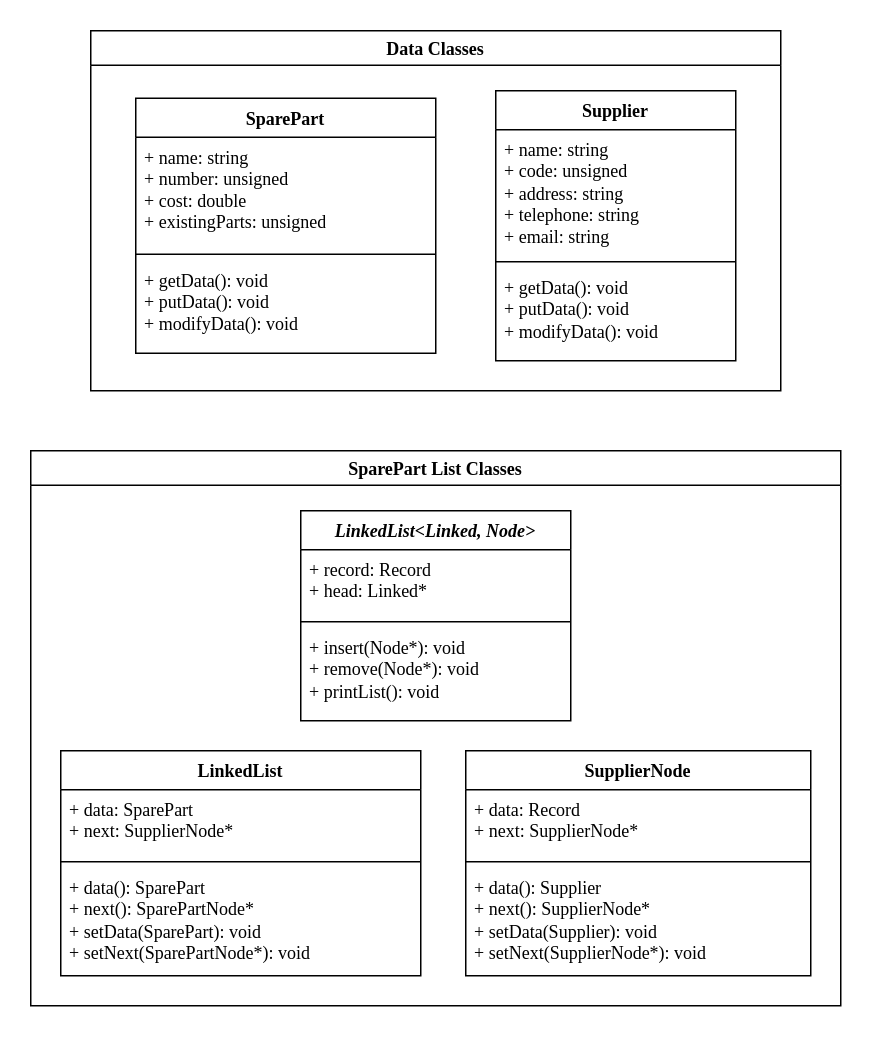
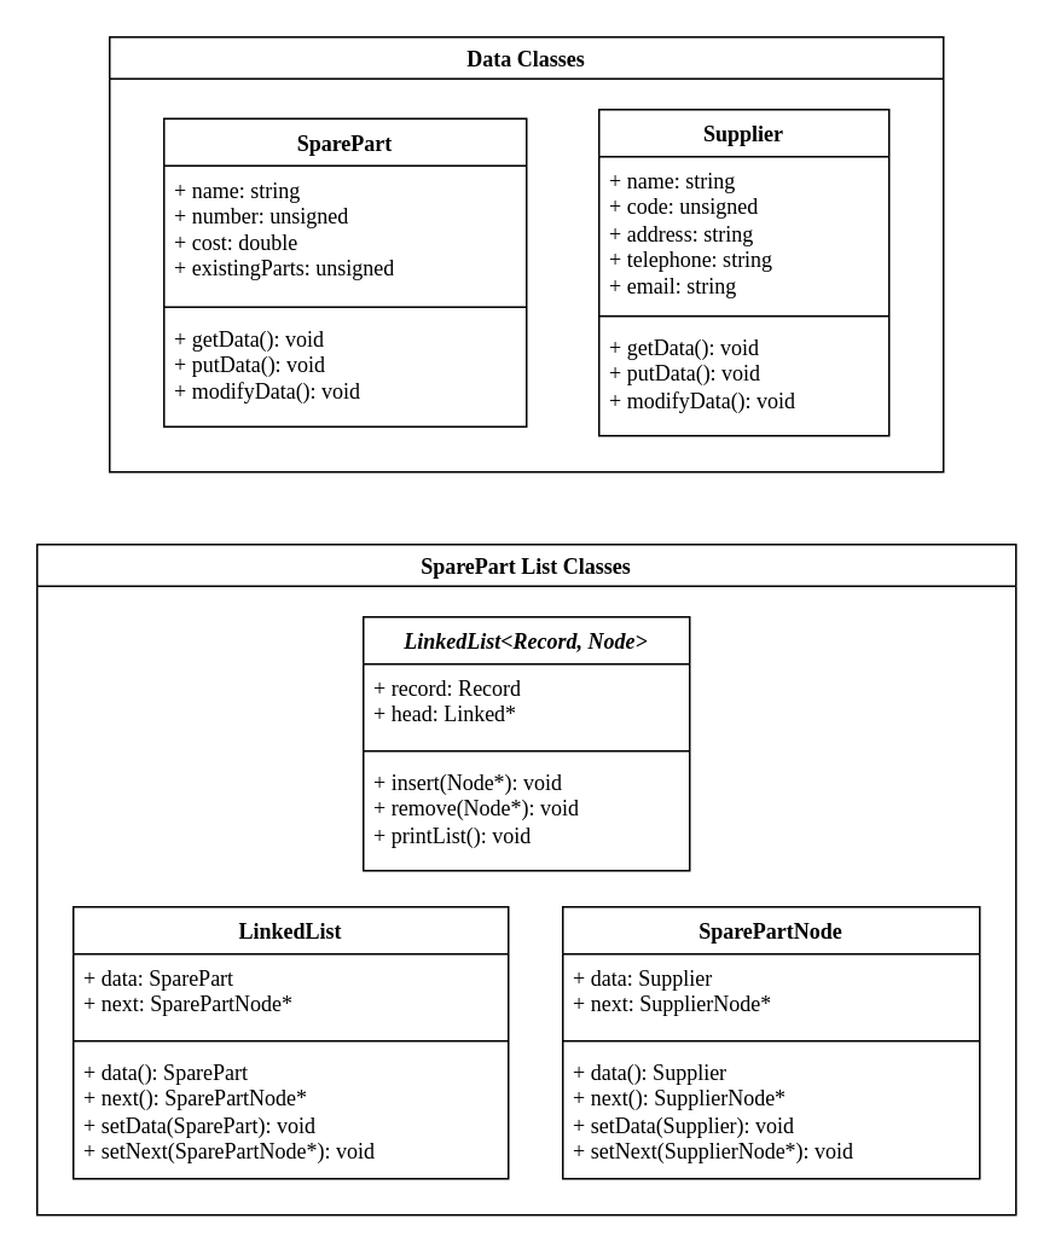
  <mxCell id="0" />
  <mxCell id="1" parent="0" />
  <mxCell id="2" value="Data Classes" style="swimlane;fontFamily=JetBrains Mono;fontSource=https%3A%2F%2Ffonts.googleapis.com%2Fcss%3Ffamily%3DJetBrains%2BMono;" vertex="1" parent="1"><mxGeometry x="60" y="20" width="460" height="240" as="geometry" /></mxCell>
  <mxCell id="3" value="Supplier" style="swimlane;fontStyle=1;align=center;verticalAlign=top;childLayout=stackLayout;horizontal=1;startSize=26;horizontalStack=0;resizeParent=1;resizeParentMax=0;resizeLast=0;collapsible=1;marginBottom=0;whiteSpace=wrap;html=1;fontFamily=JetBrains Mono;fontSource=https%3A%2F%2Ffonts.googleapis.com%2Fcss%3Ffamily%3DJetBrains%2BMono;fontSize=12;" parent="2" vertex="1"><mxGeometry x="270" y="40" width="160" height="180" as="geometry" /></mxCell>
  <mxCell id="4" value="+ name: string&lt;br style=&quot;font-size: 12px;&quot;&gt;+ code: unsigned&lt;br style=&quot;font-size: 12px;&quot;&gt;+ address: string&lt;br style=&quot;font-size: 12px;&quot;&gt;+ telephone: string&lt;br style=&quot;font-size: 12px;&quot;&gt;+ email: string" style="text;strokeColor=none;fillColor=none;align=left;verticalAlign=top;spacingLeft=4;spacingRight=4;overflow=hidden;rotatable=0;points=[[0,0.5],[1,0.5]];portConstraint=eastwest;whiteSpace=wrap;html=1;fontFamily=JetBrains Mono;fontSource=https%3A%2F%2Ffonts.googleapis.com%2Fcss%3Ffamily%3DJetBrains%2BMono;fontSize=12;" parent="3" vertex="1"><mxGeometry y="26" width="160" height="84" as="geometry" /></mxCell>
  <mxCell id="5" value="" style="line;strokeWidth=1;fillColor=none;align=left;verticalAlign=middle;spacingTop=-1;spacingLeft=3;spacingRight=3;rotatable=0;labelPosition=right;points=[];portConstraint=eastwest;strokeColor=inherit;fontFamily=JetBrains Mono;fontSource=https%3A%2F%2Ffonts.googleapis.com%2Fcss%3Ffamily%3DJetBrains%2BMono;fontSize=12;" parent="3" vertex="1"><mxGeometry y="110" width="160" height="8" as="geometry" /></mxCell>
  <mxCell id="6" value="+ getData(): void&lt;br style=&quot;border-color: var(--border-color); font-size: 12px;&quot;&gt;+ putData(): void&lt;br style=&quot;border-color: var(--border-color); font-size: 12px;&quot;&gt;+ modifyData(): void" style="text;strokeColor=none;fillColor=none;align=left;verticalAlign=top;spacingLeft=4;spacingRight=4;overflow=hidden;rotatable=0;points=[[0,0.5],[1,0.5]];portConstraint=eastwest;whiteSpace=wrap;html=1;fontFamily=JetBrains Mono;fontSource=https%3A%2F%2Ffonts.googleapis.com%2Fcss%3Ffamily%3DJetBrains%2BMono;fontSize=12;" parent="3" vertex="1"><mxGeometry y="118" width="160" height="62" as="geometry" /></mxCell>
  <mxCell id="7" value="SparePart" style="swimlane;fontStyle=1;align=center;verticalAlign=top;childLayout=stackLayout;horizontal=1;startSize=26;horizontalStack=0;resizeParent=1;resizeParentMax=0;resizeLast=0;collapsible=1;marginBottom=0;whiteSpace=wrap;html=1;fontFamily=JetBrains Mono;fontSource=https%3A%2F%2Ffonts.googleapis.com%2Fcss%3Ffamily%3DJetBrains%2BMono;fontSize=12;" parent="2" vertex="1"><mxGeometry x="30" y="45" width="200" height="170" as="geometry" /></mxCell>
  <mxCell id="8" value="+ name: string&lt;br style=&quot;font-size: 12px;&quot;&gt;+ number: unsigned&lt;br style=&quot;font-size: 12px;&quot;&gt;+ cost: double&lt;br style=&quot;font-size: 12px;&quot;&gt;+ existingParts: unsigned" style="text;strokeColor=none;fillColor=none;align=left;verticalAlign=top;spacingLeft=4;spacingRight=4;overflow=hidden;rotatable=0;points=[[0,0.5],[1,0.5]];portConstraint=eastwest;whiteSpace=wrap;html=1;fontFamily=JetBrains Mono;fontSource=https%3A%2F%2Ffonts.googleapis.com%2Fcss%3Ffamily%3DJetBrains%2BMono;fontSize=12;" parent="7" vertex="1"><mxGeometry y="26" width="200" height="74" as="geometry" /></mxCell>
  <mxCell id="9" value="" style="line;strokeWidth=1;fillColor=none;align=left;verticalAlign=middle;spacingTop=-1;spacingLeft=3;spacingRight=3;rotatable=0;labelPosition=right;points=[];portConstraint=eastwest;strokeColor=inherit;fontFamily=JetBrains Mono;fontSource=https%3A%2F%2Ffonts.googleapis.com%2Fcss%3Ffamily%3DJetBrains%2BMono;fontSize=12;" parent="7" vertex="1"><mxGeometry y="100" width="200" height="8" as="geometry" /></mxCell>
  <mxCell id="10" value="+ getData(): void&lt;br style=&quot;font-size: 12px;&quot;&gt;+ putData(): void&lt;br style=&quot;font-size: 12px;&quot;&gt;+ modifyData(): void" style="text;strokeColor=none;fillColor=none;align=left;verticalAlign=top;spacingLeft=4;spacingRight=4;overflow=hidden;rotatable=0;points=[[0,0.5],[1,0.5]];portConstraint=eastwest;whiteSpace=wrap;html=1;fontFamily=JetBrains Mono;fontSource=https%3A%2F%2Ffonts.googleapis.com%2Fcss%3Ffamily%3DJetBrains%2BMono;fontSize=12;" parent="7" vertex="1"><mxGeometry y="108" width="200" height="62" as="geometry" /></mxCell>
  <mxCell id="11" value="SparePart List Classes" style="swimlane;fontFamily=JetBrains Mono;fontSource=https%3A%2F%2Ffonts.googleapis.com%2Fcss%3Ffamily%3DJetBrains%2BMono;" vertex="1" parent="1"><mxGeometry x="20" y="300" width="540" height="370" as="geometry"><mxRectangle x="144" y="320" width="180" height="30" as="alternateBounds" /></mxGeometry></mxCell>
- <mxCell id="12" value="&lt;i&gt;LinkedList&amp;lt;Linked, Node&amp;gt;&lt;/i&gt;" style="swimlane;fontStyle=1;align=center;verticalAlign=top;childLayout=stackLayout;horizontal=1;startSize=26;horizontalStack=0;resizeParent=1;resizeParentMax=0;resizeLast=0;collapsible=1;marginBottom=0;whiteSpace=wrap;html=1;fontFamily=JetBrains Mono;fontSource=https%3A%2F%2Ffonts.googleapis.com%2Fcss%3Ffamily%3DJetBrains%2BMono;" vertex="1" parent="11"><mxGeometry x="180" y="40" width="180" height="140" as="geometry" /></mxCell>
+ <mxCell id="12" value="&lt;i&gt;LinkedList&amp;lt;Record, Node&amp;gt;&lt;/i&gt;" style="swimlane;fontStyle=1;align=center;verticalAlign=top;childLayout=stackLayout;horizontal=1;startSize=26;horizontalStack=0;resizeParent=1;resizeParentMax=0;resizeLast=0;collapsible=1;marginBottom=0;whiteSpace=wrap;html=1;fontFamily=JetBrains Mono;fontSource=https%3A%2F%2Ffonts.googleapis.com%2Fcss%3Ffamily%3DJetBrains%2BMono;" vertex="1" parent="11"><mxGeometry x="180" y="40" width="180" height="140" as="geometry" /></mxCell>
  <mxCell id="13" value="+ record: Record&lt;br&gt;+ head: Linked*" style="text;strokeColor=none;fillColor=none;align=left;verticalAlign=top;spacingLeft=4;spacingRight=4;overflow=hidden;rotatable=0;points=[[0,0.5],[1,0.5]];portConstraint=eastwest;whiteSpace=wrap;html=1;fontFamily=JetBrains Mono;fontSource=https%3A%2F%2Ffonts.googleapis.com%2Fcss%3Ffamily%3DJetBrains%2BMono;" vertex="1" parent="12"><mxGeometry y="26" width="180" height="44" as="geometry" /></mxCell>
  <mxCell id="14" value="" style="line;strokeWidth=1;fillColor=none;align=left;verticalAlign=middle;spacingTop=-1;spacingLeft=3;spacingRight=3;rotatable=0;labelPosition=right;points=[];portConstraint=eastwest;strokeColor=inherit;fontFamily=JetBrains Mono;fontSource=https%3A%2F%2Ffonts.googleapis.com%2Fcss%3Ffamily%3DJetBrains%2BMono;" vertex="1" parent="12"><mxGeometry y="70" width="180" height="8" as="geometry" /></mxCell>
  <mxCell id="15" value="+ insert(Node*): void&lt;br&gt;+ remove(Node*): void&lt;br&gt;+ printList(): void" style="text;strokeColor=none;fillColor=none;align=left;verticalAlign=top;spacingLeft=4;spacingRight=4;overflow=hidden;rotatable=0;points=[[0,0.5],[1,0.5]];portConstraint=eastwest;whiteSpace=wrap;html=1;fontFamily=JetBrains Mono;fontSource=https%3A%2F%2Ffonts.googleapis.com%2Fcss%3Ffamily%3DJetBrains%2BMono;" vertex="1" parent="12"><mxGeometry y="78" width="180" height="62" as="geometry" /></mxCell>
- <mxCell id="16" value="SupplierNode" style="swimlane;fontStyle=1;align=center;verticalAlign=top;childLayout=stackLayout;horizontal=1;startSize=26;horizontalStack=0;resizeParent=1;resizeParentMax=0;resizeLast=0;collapsible=1;marginBottom=0;whiteSpace=wrap;html=1;fontFamily=JetBrains Mono;fontSource=https%3A%2F%2Ffonts.googleapis.com%2Fcss%3Ffamily%3DJetBrains%2BMono;fontSize=12;" vertex="1" parent="11"><mxGeometry x="290" y="200" width="230" height="150" as="geometry" /></mxCell>
- <mxCell id="17" value="+ data: Record&lt;br style=&quot;font-size: 12px;&quot;&gt;+ next: SupplierNode*" style="text;strokeColor=none;fillColor=none;align=left;verticalAlign=top;spacingLeft=4;spacingRight=4;overflow=hidden;rotatable=0;points=[[0,0.5],[1,0.5]];portConstraint=eastwest;whiteSpace=wrap;html=1;fontFamily=JetBrains Mono;fontSource=https%3A%2F%2Ffonts.googleapis.com%2Fcss%3Ffamily%3DJetBrains%2BMono;fontSize=12;" vertex="1" parent="16"><mxGeometry y="26" width="230" height="44" as="geometry" /></mxCell>
+ <mxCell id="16" value="SparePartNode" style="swimlane;fontStyle=1;align=center;verticalAlign=top;childLayout=stackLayout;horizontal=1;startSize=26;horizontalStack=0;resizeParent=1;resizeParentMax=0;resizeLast=0;collapsible=1;marginBottom=0;whiteSpace=wrap;html=1;fontFamily=JetBrains Mono;fontSource=https%3A%2F%2Ffonts.googleapis.com%2Fcss%3Ffamily%3DJetBrains%2BMono;fontSize=12;" vertex="1" parent="11"><mxGeometry x="290" y="200" width="230" height="150" as="geometry" /></mxCell>
+ <mxCell id="17" value="+ data: Supplier&lt;br style=&quot;font-size: 12px;&quot;&gt;+ next: SupplierNode*" style="text;strokeColor=none;fillColor=none;align=left;verticalAlign=top;spacingLeft=4;spacingRight=4;overflow=hidden;rotatable=0;points=[[0,0.5],[1,0.5]];portConstraint=eastwest;whiteSpace=wrap;html=1;fontFamily=JetBrains Mono;fontSource=https%3A%2F%2Ffonts.googleapis.com%2Fcss%3Ffamily%3DJetBrains%2BMono;fontSize=12;" vertex="1" parent="16"><mxGeometry y="26" width="230" height="44" as="geometry" /></mxCell>
  <mxCell id="18" value="" style="line;strokeWidth=1;fillColor=none;align=left;verticalAlign=middle;spacingTop=-1;spacingLeft=3;spacingRight=3;rotatable=0;labelPosition=right;points=[];portConstraint=eastwest;strokeColor=inherit;fontFamily=JetBrains Mono;fontSource=https%3A%2F%2Ffonts.googleapis.com%2Fcss%3Ffamily%3DJetBrains%2BMono;fontSize=12;" vertex="1" parent="16"><mxGeometry y="70" width="230" height="8" as="geometry" /></mxCell>
  <mxCell id="19" value="+ data(): Supplier&lt;br style=&quot;font-size: 12px;&quot;&gt;+ next(): SupplierNode*&lt;br&gt;+ setData(Supplier): void&lt;br&gt;+ setNext(SupplierNode*): void" style="text;strokeColor=none;fillColor=none;align=left;verticalAlign=top;spacingLeft=4;spacingRight=4;overflow=hidden;rotatable=0;points=[[0,0.5],[1,0.5]];portConstraint=eastwest;whiteSpace=wrap;html=1;fontFamily=JetBrains Mono;fontSource=https%3A%2F%2Ffonts.googleapis.com%2Fcss%3Ffamily%3DJetBrains%2BMono;fontSize=12;" vertex="1" parent="16"><mxGeometry y="78" width="230" height="72" as="geometry" /></mxCell>
  <mxCell id="20" value="LinkedList" style="swimlane;fontStyle=1;align=center;verticalAlign=top;childLayout=stackLayout;horizontal=1;startSize=26;horizontalStack=0;resizeParent=1;resizeParentMax=0;resizeLast=0;collapsible=1;marginBottom=0;whiteSpace=wrap;html=1;fontFamily=JetBrains Mono;fontSource=https%3A%2F%2Ffonts.googleapis.com%2Fcss%3Ffamily%3DJetBrains%2BMono;fontSize=12;" vertex="1" parent="11"><mxGeometry x="20" y="200" width="240" height="150" as="geometry" /></mxCell>
- <mxCell id="21" value="+ data: SparePart&lt;br style=&quot;font-size: 12px;&quot;&gt;+ next: SupplierNode*" style="text;strokeColor=none;fillColor=none;align=left;verticalAlign=top;spacingLeft=4;spacingRight=4;overflow=hidden;rotatable=0;points=[[0,0.5],[1,0.5]];portConstraint=eastwest;whiteSpace=wrap;html=1;fontFamily=JetBrains Mono;fontSource=https%3A%2F%2Ffonts.googleapis.com%2Fcss%3Ffamily%3DJetBrains%2BMono;fontSize=12;" vertex="1" parent="20"><mxGeometry y="26" width="240" height="44" as="geometry" /></mxCell>
+ <mxCell id="21" value="+ data: SparePart&lt;br style=&quot;font-size: 12px;&quot;&gt;+ next: SparePartNode*" style="text;strokeColor=none;fillColor=none;align=left;verticalAlign=top;spacingLeft=4;spacingRight=4;overflow=hidden;rotatable=0;points=[[0,0.5],[1,0.5]];portConstraint=eastwest;whiteSpace=wrap;html=1;fontFamily=JetBrains Mono;fontSource=https%3A%2F%2Ffonts.googleapis.com%2Fcss%3Ffamily%3DJetBrains%2BMono;fontSize=12;" vertex="1" parent="20"><mxGeometry y="26" width="240" height="44" as="geometry" /></mxCell>
  <mxCell id="22" value="" style="line;strokeWidth=1;fillColor=none;align=left;verticalAlign=middle;spacingTop=-1;spacingLeft=3;spacingRight=3;rotatable=0;labelPosition=right;points=[];portConstraint=eastwest;strokeColor=inherit;fontFamily=JetBrains Mono;fontSource=https%3A%2F%2Ffonts.googleapis.com%2Fcss%3Ffamily%3DJetBrains%2BMono;fontSize=12;" vertex="1" parent="20"><mxGeometry y="70" width="240" height="8" as="geometry" /></mxCell>
  <mxCell id="23" value="+ data(): SparePart&lt;br style=&quot;font-size: 12px;&quot;&gt;+ next(): SparePartNode*&lt;br&gt;+ setData(SparePart): void&lt;br&gt;+ setNext(SparePartNode*): void" style="text;strokeColor=none;fillColor=none;align=left;verticalAlign=top;spacingLeft=4;spacingRight=4;overflow=hidden;rotatable=0;points=[[0,0.5],[1,0.5]];portConstraint=eastwest;whiteSpace=wrap;html=1;fontFamily=JetBrains Mono;fontSource=https%3A%2F%2Ffonts.googleapis.com%2Fcss%3Ffamily%3DJetBrains%2BMono;fontSize=12;" vertex="1" parent="20"><mxGeometry y="78" width="240" height="72" as="geometry" /></mxCell>
